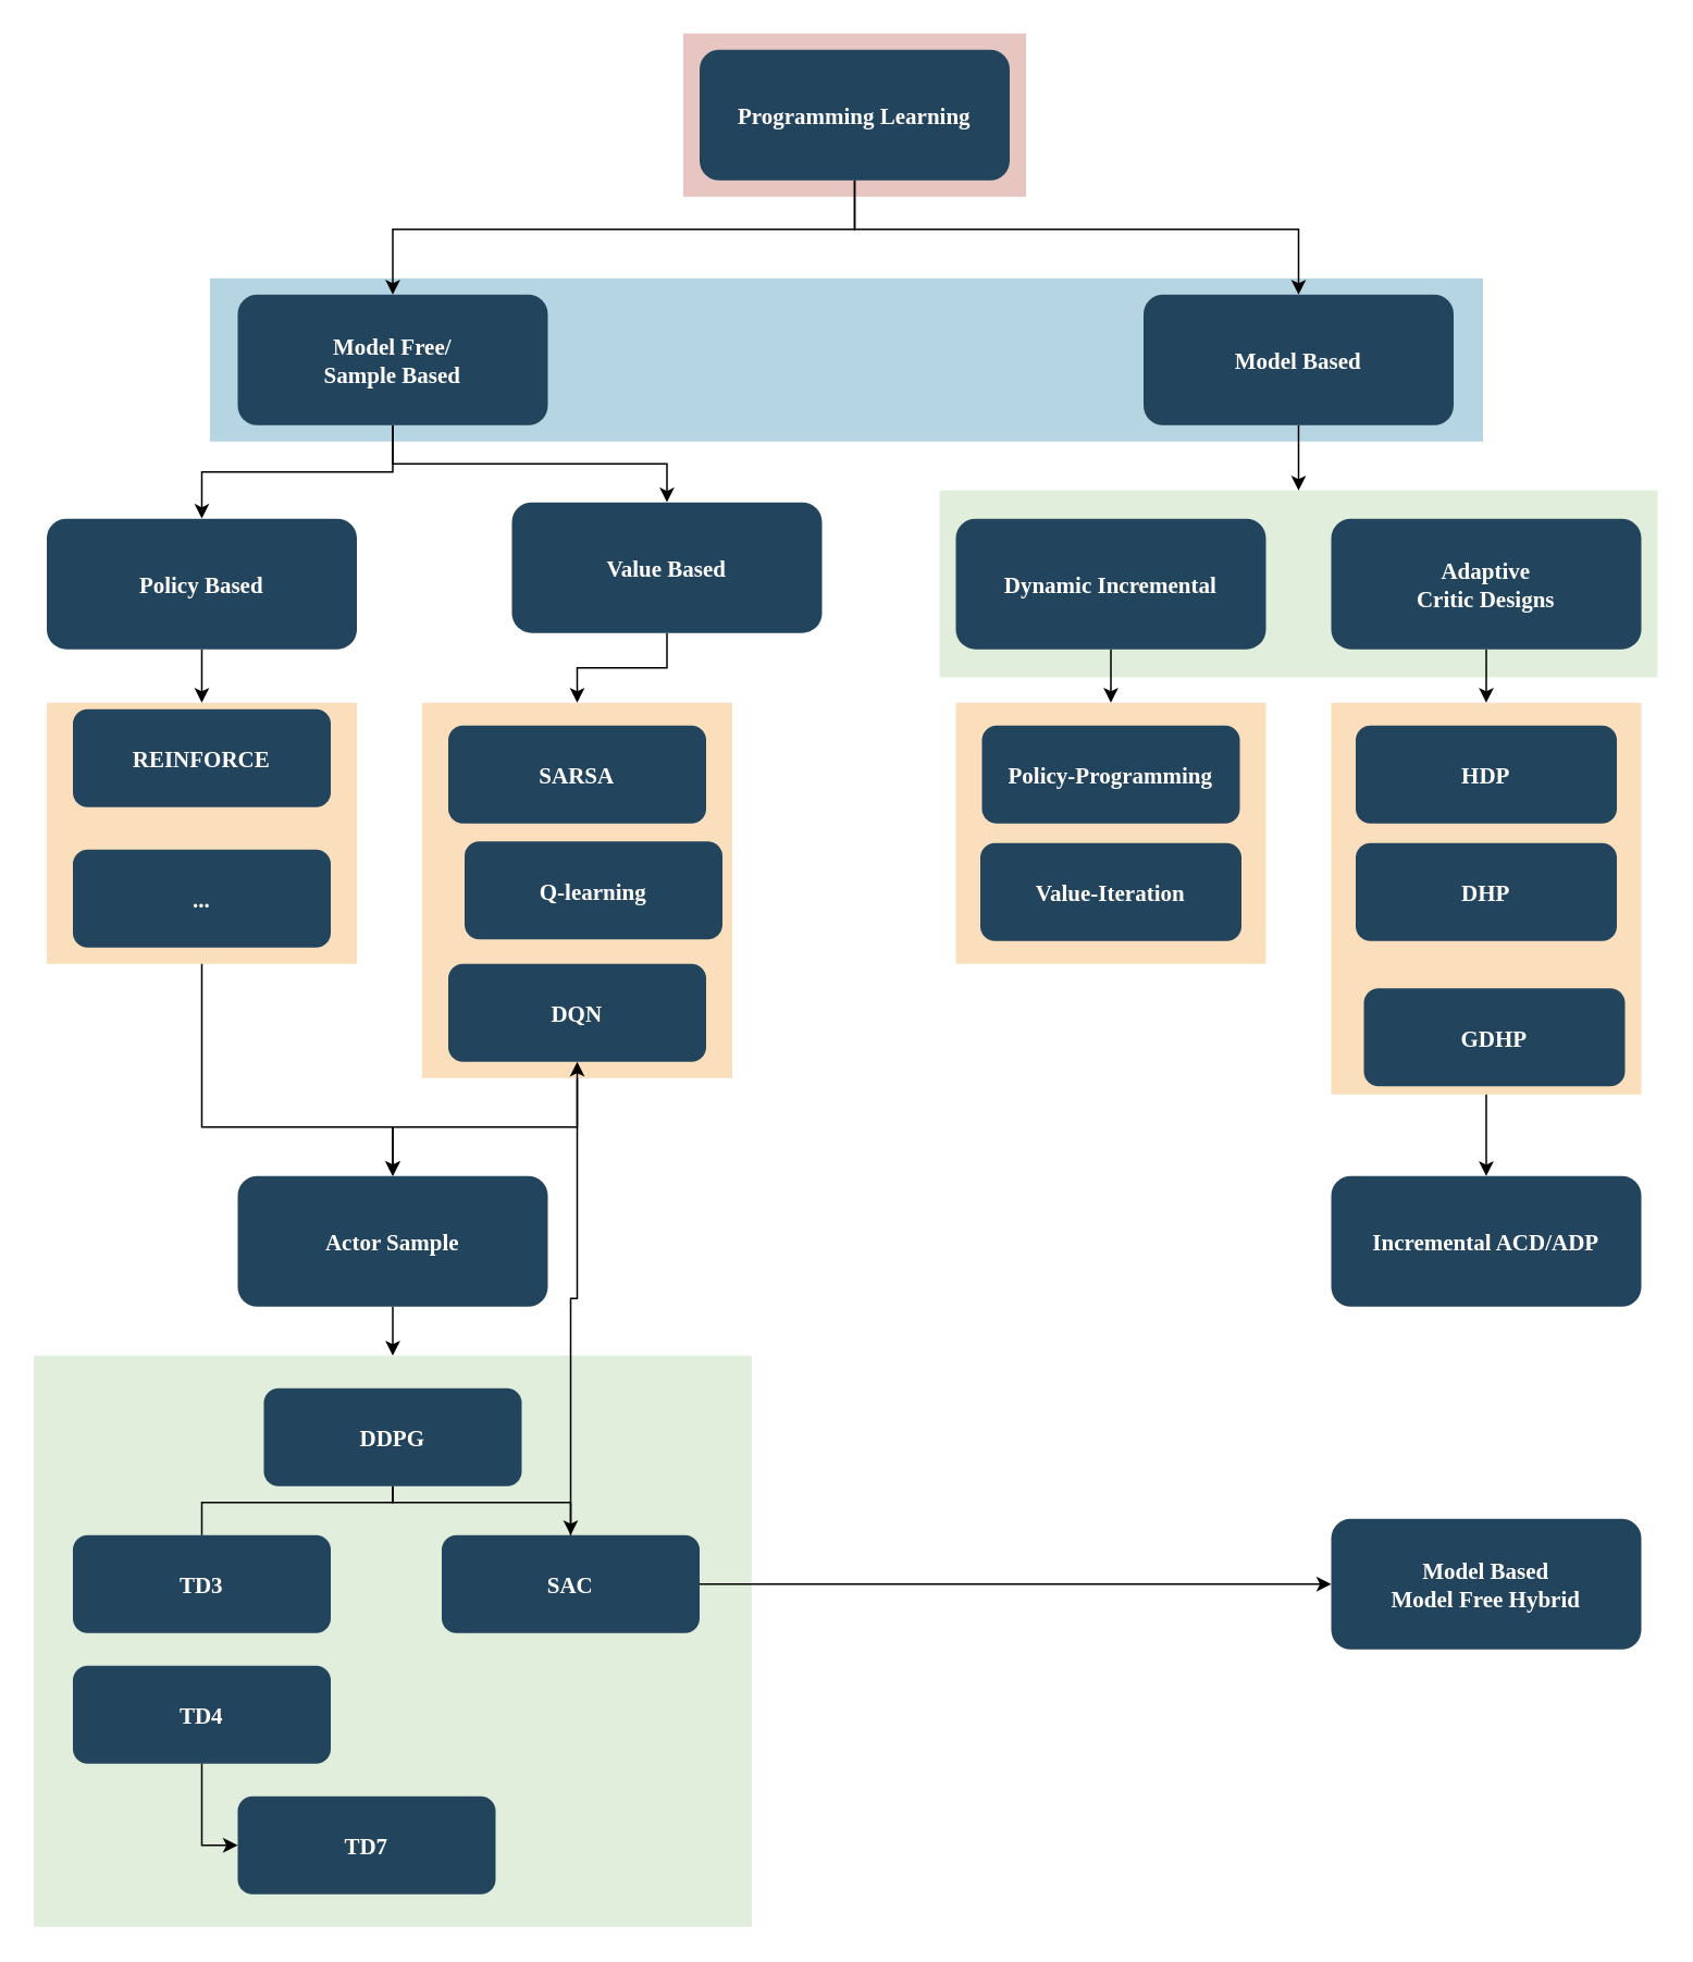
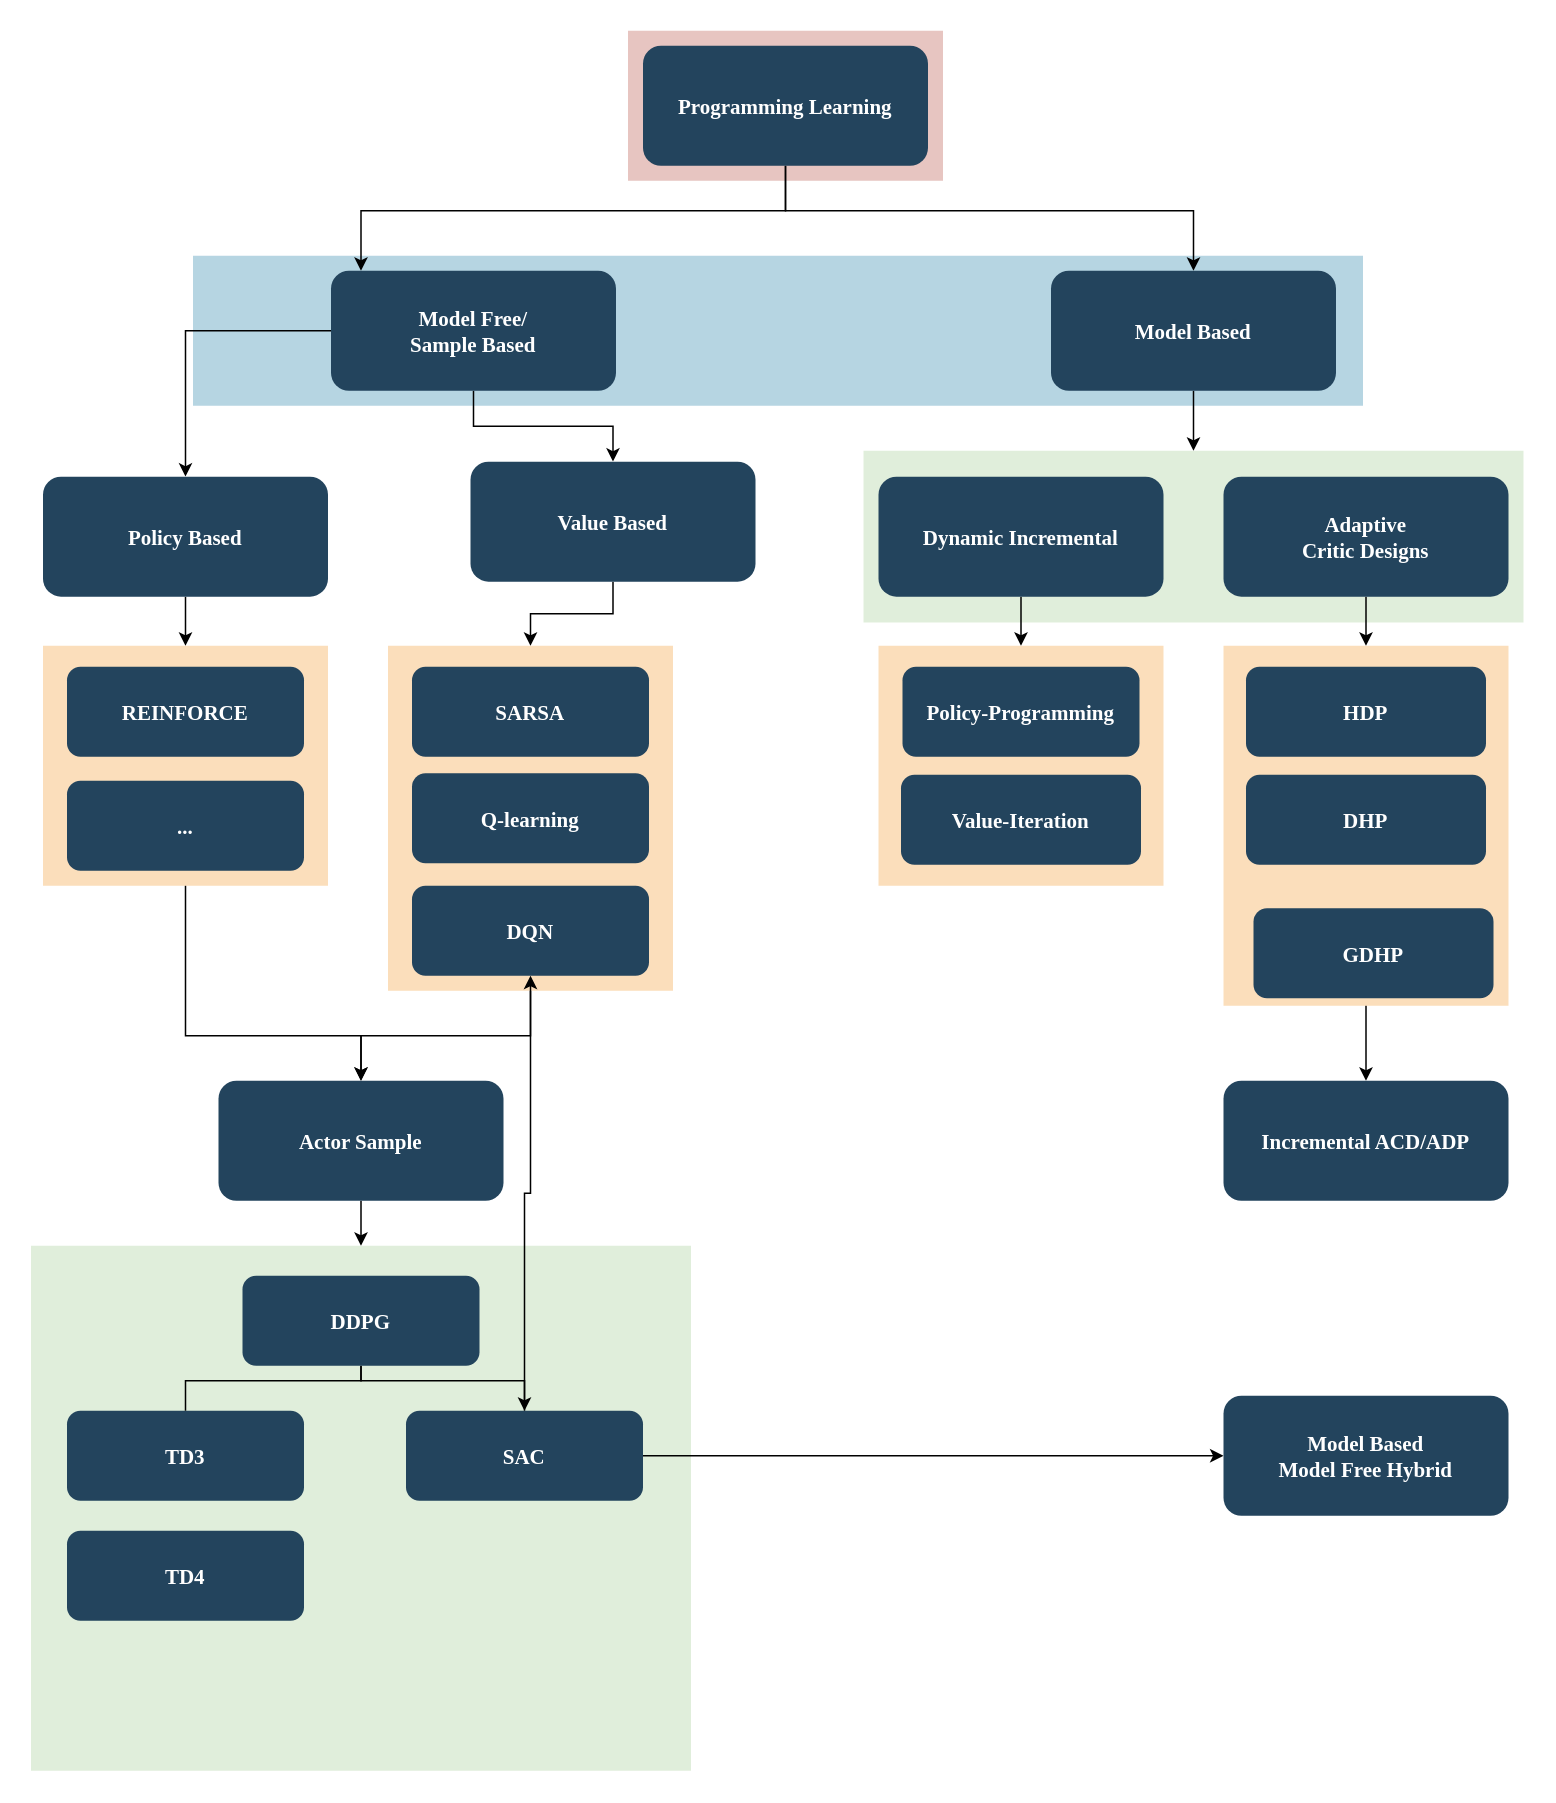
  <mxCell id="0" />
  <mxCell id="1" parent="0" />
  <mxCell id="2" value="" style="fillColor=#D9EAD3;strokeColor=none;gradientColor=none;opacity=80;" parent="1" vertex="1"><mxGeometry x="20" y="829.99" width="440" height="350.01" as="geometry" /></mxCell>
  <mxCell id="3" value="" style="fillColor=#D9EAD3;strokeColor=none;gradientColor=none;opacity=80;" parent="1" vertex="1"><mxGeometry x="575" y="300" width="440" height="114.5" as="geometry" /></mxCell>
  <mxCell id="4" style="edgeStyle=orthogonalEdgeStyle;rounded=0;orthogonalLoop=1;jettySize=auto;html=1;" parent="1" source="5" target="28" edge="1"><mxGeometry relative="1" as="geometry" /></mxCell>
  <mxCell id="5" value="" style="fillColor=#F2931E;strokeColor=none;opacity=30;" parent="1" vertex="1"><mxGeometry x="258" y="430" width="190" height="230" as="geometry" /></mxCell>
  <mxCell id="6" value="" style="fillColor=#F2931E;strokeColor=none;opacity=30;" parent="1" vertex="1"><mxGeometry x="585" y="430" width="190" height="160" as="geometry" /></mxCell>
  <mxCell id="7" style="edgeStyle=orthogonalEdgeStyle;rounded=0;orthogonalLoop=1;jettySize=auto;html=1;" parent="1" source="8" target="45" edge="1"><mxGeometry relative="1" as="geometry" /></mxCell>
  <mxCell id="8" value="" style="fillColor=#F2931E;strokeColor=none;opacity=30;" parent="1" vertex="1"><mxGeometry x="815" y="430" width="190" height="240" as="geometry" /></mxCell>
  <mxCell id="9" value="" style="fillColor=#AE4132;strokeColor=none;opacity=30;" parent="1" vertex="1"><mxGeometry x="418" y="20" width="210" height="100.0" as="geometry" /></mxCell>
  <mxCell id="10" value="" style="fillColor=#10739E;strokeColor=none;opacity=30;" parent="1" vertex="1"><mxGeometry x="128" y="170" width="780" height="100" as="geometry" /></mxCell>
  <mxCell id="11" style="edgeStyle=orthogonalEdgeStyle;rounded=0;orthogonalLoop=1;jettySize=auto;html=1;" parent="1" source="13" target="18" edge="1"><mxGeometry relative="1" as="geometry"><Array as="points"><mxPoint x="523" y="140" /><mxPoint x="240" y="140" /></Array></mxGeometry></mxCell>
  <mxCell id="12" style="edgeStyle=orthogonalEdgeStyle;rounded=0;orthogonalLoop=1;jettySize=auto;html=1;" parent="1" source="13" target="15" edge="1"><mxGeometry relative="1" as="geometry"><Array as="points"><mxPoint x="523" y="140" /><mxPoint x="795" y="140" /></Array></mxGeometry></mxCell>
  <mxCell id="13" value="Programming Learning" style="rounded=1;fillColor=#23445D;gradientColor=none;strokeColor=none;fontColor=#FFFFFF;fontStyle=1;fontFamily=Tahoma;fontSize=14" parent="1" vertex="1"><mxGeometry x="428" y="30" width="190" height="80" as="geometry" /></mxCell>
  <mxCell id="14" style="edgeStyle=orthogonalEdgeStyle;rounded=0;orthogonalLoop=1;jettySize=auto;html=1;" parent="1" source="15" target="3" edge="1"><mxGeometry relative="1" as="geometry" /></mxCell>
  <mxCell id="15" value="Model Based" style="rounded=1;fillColor=#23445D;gradientColor=none;strokeColor=none;fontColor=#FFFFFF;fontStyle=1;fontFamily=Tahoma;fontSize=14" parent="1" vertex="1"><mxGeometry x="700" y="180" width="190" height="80" as="geometry" /></mxCell>
  <mxCell id="16" style="edgeStyle=orthogonalEdgeStyle;rounded=0;orthogonalLoop=1;jettySize=auto;html=1;" parent="1" source="18" target="24" edge="1"><mxGeometry relative="1" as="geometry" /></mxCell>
  <mxCell id="17" style="edgeStyle=orthogonalEdgeStyle;rounded=0;orthogonalLoop=1;jettySize=auto;html=1;" parent="1" source="18" target="26" edge="1"><mxGeometry relative="1" as="geometry" /></mxCell>
- <mxCell id="18" value="Model Free/&#10;Sample Based" style="rounded=1;fillColor=#23445D;gradientColor=none;strokeColor=none;fontColor=#FFFFFF;fontStyle=1;fontFamily=Tahoma;fontSize=14" parent="1" vertex="1"><mxGeometry x="145" y="180" width="190" height="80" as="geometry" /></mxCell>
+ <mxCell id="18" value="Model Free/&#10;Sample Based" style="rounded=1;fillColor=#23445D;gradientColor=none;strokeColor=none;fontColor=#FFFFFF;fontStyle=1;fontFamily=Tahoma;fontSize=14" parent="1" vertex="1"><mxGeometry x="220" y="180" width="190" height="80" as="geometry" /></mxCell>
  <mxCell id="19" style="edgeStyle=orthogonalEdgeStyle;rounded=0;orthogonalLoop=1;jettySize=auto;html=1;entryX=0.5;entryY=0;entryDx=0;entryDy=0;" parent="1" source="20" target="6" edge="1"><mxGeometry relative="1" as="geometry" /></mxCell>
  <mxCell id="20" value="Dynamic Incremental" style="rounded=1;fillColor=#23445D;gradientColor=none;strokeColor=none;fontColor=#FFFFFF;fontStyle=1;fontFamily=Tahoma;fontSize=14" parent="1" vertex="1"><mxGeometry x="585" y="317.25" width="190" height="80" as="geometry" /></mxCell>
  <mxCell id="21" style="edgeStyle=orthogonalEdgeStyle;rounded=0;orthogonalLoop=1;jettySize=auto;html=1;entryX=0.5;entryY=0;entryDx=0;entryDy=0;" parent="1" source="22" target="8" edge="1"><mxGeometry relative="1" as="geometry" /></mxCell>
  <mxCell id="22" value="Adaptive &#10;Critic Designs" style="rounded=1;fillColor=#23445D;gradientColor=none;strokeColor=none;fontColor=#FFFFFF;fontStyle=1;fontFamily=Tahoma;fontSize=14" parent="1" vertex="1"><mxGeometry x="815" y="317.25" width="190" height="80" as="geometry" /></mxCell>
  <mxCell id="23" style="edgeStyle=orthogonalEdgeStyle;rounded=0;orthogonalLoop=1;jettySize=auto;html=1;entryX=0.5;entryY=0;entryDx=0;entryDy=0;" parent="1" source="24" target="35" edge="1"><mxGeometry relative="1" as="geometry" /></mxCell>
  <mxCell id="24" value="Policy Based" style="rounded=1;fillColor=#23445D;gradientColor=none;strokeColor=none;fontColor=#FFFFFF;fontStyle=1;fontFamily=Tahoma;fontSize=14" parent="1" vertex="1"><mxGeometry x="28" y="317.25" width="190" height="80" as="geometry" /></mxCell>
  <mxCell id="25" style="edgeStyle=orthogonalEdgeStyle;rounded=0;orthogonalLoop=1;jettySize=auto;html=1;entryX=0.5;entryY=0;entryDx=0;entryDy=0;" parent="1" source="26" target="5" edge="1"><mxGeometry relative="1" as="geometry" /></mxCell>
  <mxCell id="26" value="Value Based" style="rounded=1;fillColor=#23445D;gradientColor=none;strokeColor=none;fontColor=#FFFFFF;fontStyle=1;fontFamily=Tahoma;fontSize=14" parent="1" vertex="1"><mxGeometry x="313" y="307.25" width="190" height="80" as="geometry" /></mxCell>
  <mxCell id="27" style="edgeStyle=orthogonalEdgeStyle;rounded=0;orthogonalLoop=1;jettySize=auto;html=1;" parent="1" source="28" target="2" edge="1"><mxGeometry relative="1" as="geometry" /></mxCell>
  <mxCell id="28" value="Actor Sample" style="rounded=1;fillColor=#23445D;gradientColor=none;strokeColor=none;fontColor=#FFFFFF;fontStyle=1;fontFamily=Tahoma;fontSize=14" parent="1" vertex="1"><mxGeometry x="145" y="720" width="190" height="80" as="geometry" /></mxCell>
  <mxCell id="29" value="Policy-Programming" style="rounded=1;fillColor=#23445D;gradientColor=none;strokeColor=none;fontColor=#FFFFFF;fontStyle=1;fontFamily=Tahoma;fontSize=14" parent="1" vertex="1"><mxGeometry x="601" y="444" width="158" height="60" as="geometry" /></mxCell>
  <mxCell id="30" value="Value-Iteration" style="rounded=1;fillColor=#23445D;gradientColor=none;strokeColor=none;fontColor=#FFFFFF;fontStyle=1;fontFamily=Tahoma;fontSize=14" parent="1" vertex="1"><mxGeometry x="600" y="516" width="160" height="60" as="geometry" /></mxCell>
  <mxCell id="31" value="HDP" style="rounded=1;fillColor=#23445D;gradientColor=none;strokeColor=none;fontColor=#FFFFFF;fontStyle=1;fontFamily=Tahoma;fontSize=14" parent="1" vertex="1"><mxGeometry x="830" y="444" width="160" height="60" as="geometry" /></mxCell>
  <mxCell id="32" value="DHP" style="rounded=1;fillColor=#23445D;gradientColor=none;strokeColor=none;fontColor=#FFFFFF;fontStyle=1;fontFamily=Tahoma;fontSize=14" parent="1" vertex="1"><mxGeometry x="830" y="516" width="160" height="60" as="geometry" /></mxCell>
  <mxCell id="33" value="GDHP" style="rounded=1;fillColor=#23445D;gradientColor=none;strokeColor=none;fontColor=#FFFFFF;fontStyle=1;fontFamily=Tahoma;fontSize=14" parent="1" vertex="1"><mxGeometry x="835" y="605" width="160" height="60" as="geometry" /></mxCell>
  <mxCell id="34" style="edgeStyle=orthogonalEdgeStyle;rounded=0;orthogonalLoop=1;jettySize=auto;html=1;" parent="1" source="35" target="28" edge="1"><mxGeometry relative="1" as="geometry"><Array as="points"><mxPoint x="123" y="690" /><mxPoint x="240" y="690" /></Array></mxGeometry></mxCell>
  <mxCell id="35" value="" style="fillColor=#F2931E;strokeColor=none;opacity=30;" parent="1" vertex="1"><mxGeometry x="28" y="430" width="190" height="160" as="geometry" /></mxCell>
- <mxCell id="36" value="Q-learning" style="rounded=1;fillColor=#23445D;gradientColor=none;strokeColor=none;fontColor=#FFFFFF;fontStyle=1;fontFamily=Tahoma;fontSize=14" parent="1" vertex="1"><mxGeometry x="284" y="515" width="158" height="60" as="geometry" /></mxCell>
+ <mxCell id="36" value="Q-learning" style="rounded=1;fillColor=#23445D;gradientColor=none;strokeColor=none;fontColor=#FFFFFF;fontStyle=1;fontFamily=Tahoma;fontSize=14" parent="1" vertex="1"><mxGeometry x="274" y="515" width="158" height="60" as="geometry" /></mxCell>
  <mxCell id="37" value="SARSA" style="rounded=1;fillColor=#23445D;gradientColor=none;strokeColor=none;fontColor=#FFFFFF;fontStyle=1;fontFamily=Tahoma;fontSize=14" parent="1" vertex="1"><mxGeometry x="274" y="444" width="158" height="60" as="geometry" /></mxCell>
- <mxCell id="38" value="REINFORCE" style="rounded=1;fillColor=#23445D;gradientColor=none;strokeColor=none;fontColor=#FFFFFF;fontStyle=1;fontFamily=Tahoma;fontSize=14" parent="1" vertex="1"><mxGeometry x="44" y="434" width="158" height="60" as="geometry" /></mxCell>
+ <mxCell id="38" value="REINFORCE" style="rounded=1;fillColor=#23445D;gradientColor=none;strokeColor=none;fontColor=#FFFFFF;fontStyle=1;fontFamily=Tahoma;fontSize=14" parent="1" vertex="1"><mxGeometry x="44" y="444" width="158" height="60" as="geometry" /></mxCell>
  <mxCell id="39" value="DQN" style="rounded=1;fillColor=#23445D;gradientColor=none;strokeColor=none;fontColor=#FFFFFF;fontStyle=1;fontFamily=Tahoma;fontSize=14" parent="1" vertex="1"><mxGeometry x="274" y="590" width="158" height="60" as="geometry" /></mxCell>
  <mxCell id="40" value="..." style="rounded=1;fillColor=#23445D;gradientColor=none;strokeColor=none;fontColor=#FFFFFF;fontStyle=1;fontFamily=Tahoma;fontSize=14" parent="1" vertex="1"><mxGeometry x="44" y="520" width="158" height="60" as="geometry" /></mxCell>
  <mxCell id="41" value="TD3" style="rounded=1;fillColor=#23445D;gradientColor=none;strokeColor=none;fontColor=#FFFFFF;fontStyle=1;fontFamily=Tahoma;fontSize=14" parent="1" vertex="1"><mxGeometry x="44" y="940" width="158" height="60" as="geometry" /></mxCell>
  <mxCell id="42" style="edgeStyle=orthogonalEdgeStyle;rounded=0;orthogonalLoop=1;jettySize=auto;html=1;" parent="1" source="44" target="46" edge="1"><mxGeometry relative="1" as="geometry" /></mxCell>
  <mxCell id="43" style="edgeStyle=orthogonalEdgeStyle;rounded=0;orthogonalLoop=1;jettySize=auto;html=1;" edge="1" parent="1" source="44" target="39"><mxGeometry relative="1" as="geometry" /></mxCell>
  <mxCell id="44" value="SAC" style="rounded=1;fillColor=#23445D;gradientColor=none;strokeColor=none;fontColor=#FFFFFF;fontStyle=1;fontFamily=Tahoma;fontSize=14" parent="1" vertex="1"><mxGeometry x="270" y="940" width="158" height="60" as="geometry" /></mxCell>
  <mxCell id="45" value="Incremental ACD/ADP" style="rounded=1;fillColor=#23445D;gradientColor=none;strokeColor=none;fontColor=#FFFFFF;fontStyle=1;fontFamily=Tahoma;fontSize=14" parent="1" vertex="1"><mxGeometry x="815" y="720" width="190" height="80" as="geometry" /></mxCell>
  <mxCell id="46" value="Model Based &#10;Model Free Hybrid" style="rounded=1;fillColor=#23445D;gradientColor=none;strokeColor=none;fontColor=#FFFFFF;fontStyle=1;fontFamily=Tahoma;fontSize=14" parent="1" vertex="1"><mxGeometry x="815" y="930" width="190" height="80" as="geometry" /></mxCell>
  <mxCell id="47" style="edgeStyle=orthogonalEdgeStyle;rounded=0;orthogonalLoop=1;jettySize=auto;html=1;endArrow=none;" parent="1" source="49" target="41" edge="1"><mxGeometry relative="1" as="geometry"><Array as="points"><mxPoint x="240" y="920" /><mxPoint x="123" y="920" /></Array></mxGeometry></mxCell>
  <mxCell id="48" style="edgeStyle=orthogonalEdgeStyle;rounded=0;orthogonalLoop=1;jettySize=auto;html=1;" parent="1" source="49" target="44" edge="1"><mxGeometry relative="1" as="geometry"><Array as="points"><mxPoint x="240" y="920" /><mxPoint x="349" y="920" /></Array></mxGeometry></mxCell>
  <mxCell id="49" value="DDPG" style="rounded=1;fillColor=#23445D;gradientColor=none;strokeColor=none;fontColor=#FFFFFF;fontStyle=1;fontFamily=Tahoma;fontSize=14" parent="1" vertex="1"><mxGeometry x="161" y="850" width="158" height="60" as="geometry" /></mxCell>
- <mxCell id="50" style="edgeStyle=orthogonalEdgeStyle;rounded=0;orthogonalLoop=1;jettySize=auto;html=1;entryX=0;entryY=0.5;entryDx=0;entryDy=0;" parent="1" source="51" target="52" edge="1"><mxGeometry relative="1" as="geometry" /></mxCell>
  <mxCell id="51" value="TD4" style="rounded=1;fillColor=#23445D;gradientColor=none;strokeColor=none;fontColor=#FFFFFF;fontStyle=1;fontFamily=Tahoma;fontSize=14" parent="1" vertex="1"><mxGeometry x="44" y="1020" width="158" height="60" as="geometry" /></mxCell>
- <mxCell id="52" value="TD7" style="rounded=1;fillColor=#23445D;gradientColor=none;strokeColor=none;fontColor=#FFFFFF;fontStyle=1;fontFamily=Tahoma;fontSize=14" parent="1" vertex="1"><mxGeometry x="145" y="1100" width="158" height="60" as="geometry" /></mxCell>
